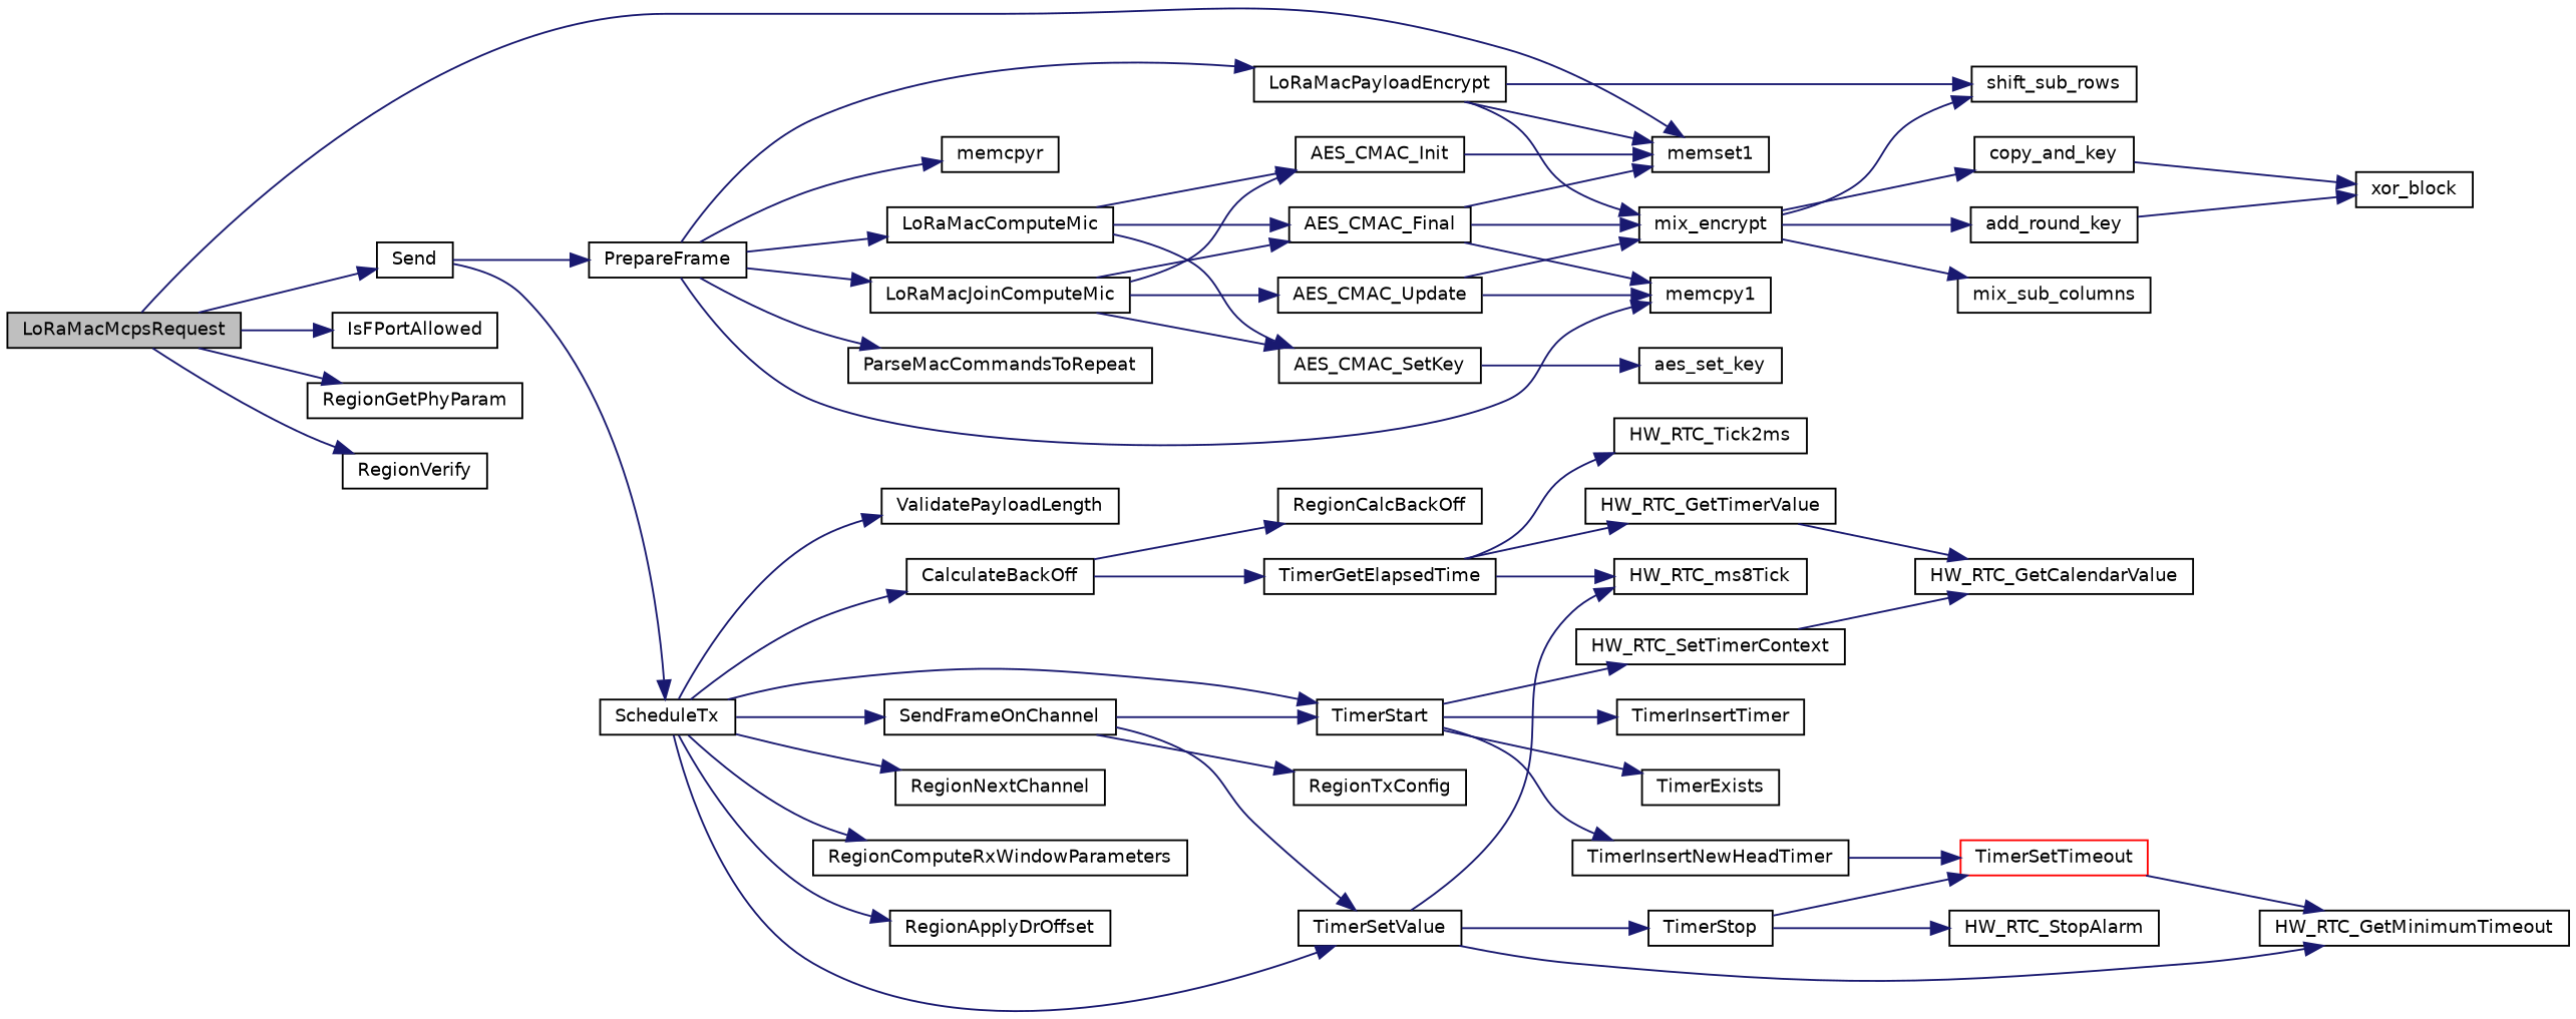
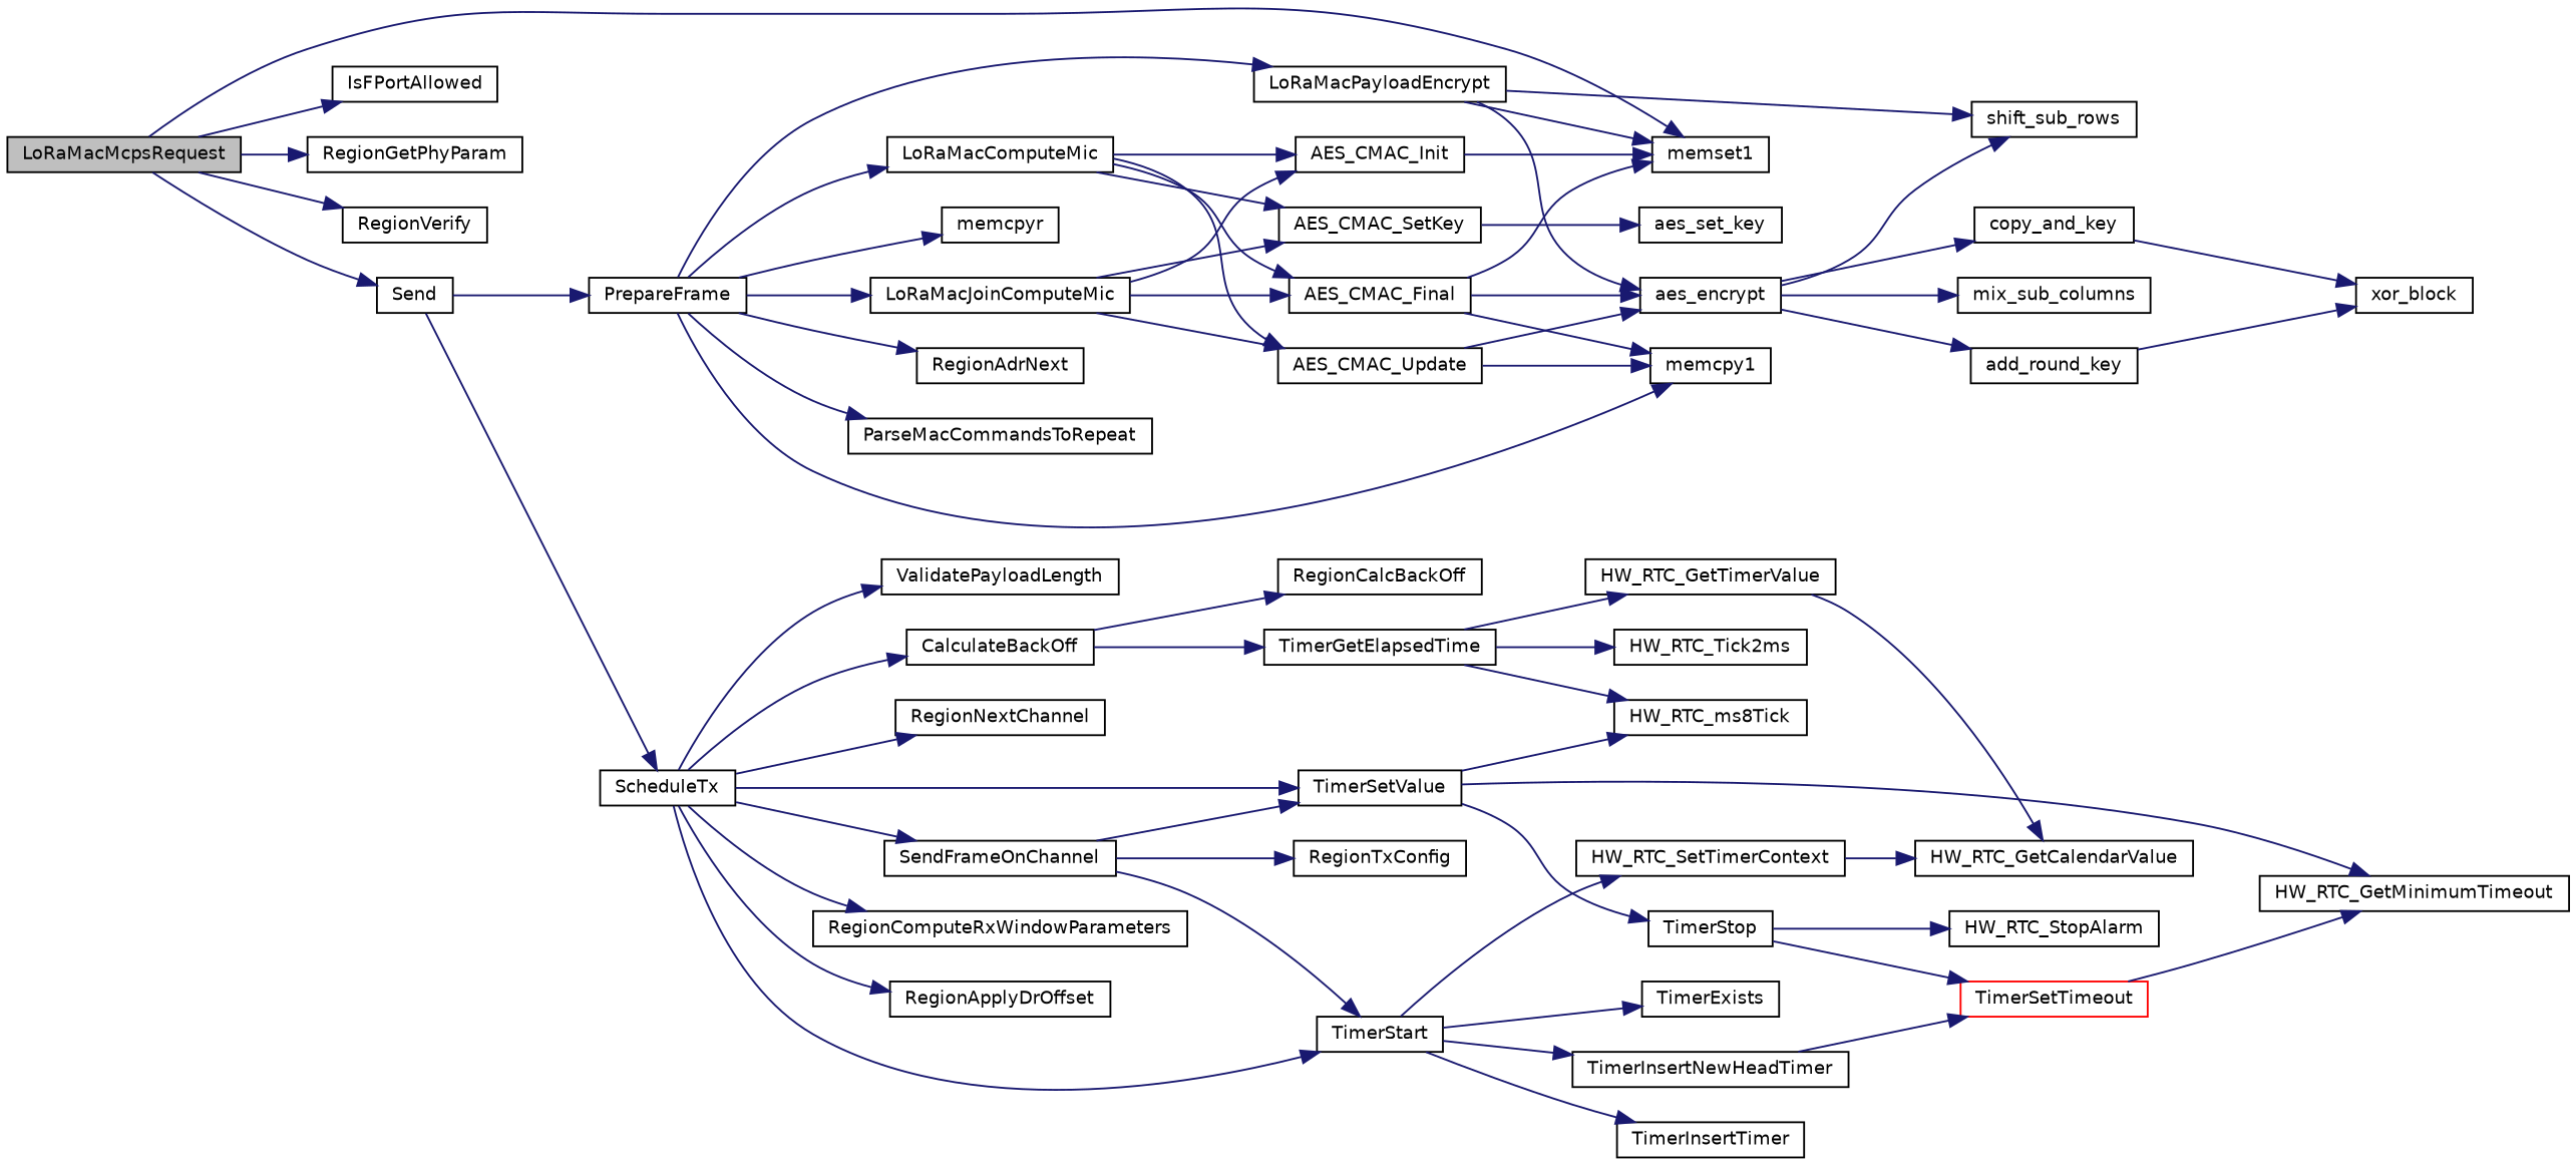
  digraph {
    rankdir=LR
    node [color=black fillcolor=white fontname=Helvetica fontsize=10 shape=record style=filled]
    edge [color=midnightblue fontname=Helvetica fontsize=10 labelfontname=Helvetica labelfontsize=10 style=solid]
    n1 [fillcolor=grey75 fontcolor=black height=0.2 label=LoRaMacMcpsRequest width=0.4]
    n2 [height=0.2 label=memset1 width=0.4]
    n3 [height=0.2 label=IsFPortAllowed width=0.4]
    n4 [height=0.2 label=RegionGetPhyParam width=0.4]
    n5 [height=0.2 label=RegionVerify width=0.4]
    n6 [height=0.2 label=Send width=0.4]
    n7 [height=0.2 label=PrepareFrame width=0.4]
    n8 [height=0.2 label=ScheduleTx width=0.4]
    n9 [height=0.2 label=memcpyr width=0.4]
    n10 [height=0.2 label=LoRaMacJoinComputeMic width=0.4]
    n11 [height=0.2 label=memcpy1 width=0.4]
+   n12 [height=0.2 label=RegionAdrNext width=0.4]
    n13 [height=0.2 label=ParseMacCommandsToRepeat width=0.4]
    n14 [height=0.2 label=LoRaMacPayloadEncrypt width=0.4]
    n15 [height=0.2 label=LoRaMacComputeMic width=0.4]
    n16 [height=0.2 label=CalculateBackOff width=0.4]
    n17 [height=0.2 label=RegionNextChannel width=0.4]
    n18 [height=0.2 label=TimerSetValue width=0.4]
    n19 [height=0.2 label=TimerStart width=0.4]
    n20 [height=0.2 label=RegionComputeRxWindowParameters width=0.4]
    n21 [height=0.2 label=RegionApplyDrOffset width=0.4]
    n22 [height=0.2 label=ValidatePayloadLength width=0.4]
    n23 [height=0.2 label=SendFrameOnChannel width=0.4]
    n24 [height=0.2 label=AES_CMAC_Init width=0.4]
    n25 [height=0.2 label=AES_CMAC_SetKey width=0.4]
    n26 [height=0.2 label=AES_CMAC_Update width=0.4]
    n27 [height=0.2 label=AES_CMAC_Final width=0.4]
-   n28 [height=0.2 label=mix_encrypt width=0.4]
+   n28 [height=0.2 label=aes_encrypt width=0.4]
    n29 [height=0.2 label=shift_sub_rows width=0.4]
    n30 [height=0.2 label=aes_set_key width=0.4]
    n31 [height=0.2 label=copy_and_key width=0.4]
    n32 [height=0.2 label=mix_sub_columns width=0.4]
    n33 [height=0.2 label=add_round_key width=0.4]
    n34 [height=0.2 label=xor_block width=0.4]
    n35 [height=0.2 label=TimerGetElapsedTime width=0.4]
    n36 [height=0.2 label=RegionCalcBackOff width=0.4]
    n37 [height=0.2 label=HW_RTC_ms8Tick width=0.4]
    n38 [height=0.2 label=TimerStop width=0.4]
    n39 [height=0.2 label=HW_RTC_GetMinimumTimeout width=0.4]
    n40 [height=0.2 label=TimerExists width=0.4]
    n41 [height=0.2 label=HW_RTC_SetTimerContext width=0.4]
    n42 [height=0.2 label=TimerInsertNewHeadTimer width=0.4]
    n43 [height=0.2 label=TimerInsertTimer width=0.4]
    n44 [height=0.2 label=RegionTxConfig width=0.4]
    n45 [height=0.2 label=HW_RTC_GetTimerValue width=0.4]
    n46 [height=0.2 label=HW_RTC_Tick2ms width=0.4]
    n47 [height=0.2 label=HW_RTC_GetCalendarValue width=0.4]
    n48 [color=red height=0.2 label=TimerSetTimeout width=0.4]
    n49 [height=0.2 label=HW_RTC_StopAlarm width=0.4]
    n1 -> n2
    n1 -> n3
    n1 -> n4
    n1 -> n5
    n1 -> n6
    n6 -> n7
    n6 -> n8
    n7 -> n9
    n7 -> n10
    n7 -> n11
+   n7 -> n12
    n7 -> n13
    n7 -> n14
    n7 -> n15
    n8 -> n16
    n8 -> n17
    n8 -> n18
    n8 -> n19
    n8 -> n20
    n8 -> n21
    n8 -> n22
    n8 -> n23
    n10 -> n24
    n10 -> n25
    n10 -> n26
    n10 -> n27
    n14 -> n2
    n14 -> n28
    n14 -> n29
    n15 -> n24
    n15 -> n25
+   n15 -> n26
    n15 -> n27
    n16 -> n35
    n16 -> n36
    n18 -> n37
    n18 -> n38
    n18 -> n39
    n19 -> n40
    n19 -> n41
    n19 -> n42
    n19 -> n43
    n23 -> n18
    n23 -> n19
    n23 -> n44
    n24 -> n2
    n25 -> n30
    n26 -> n11
    n26 -> n28
    n27 -> n2
    n27 -> n11
    n27 -> n28
    n28 -> n29
    n28 -> n31
    n28 -> n32
    n28 -> n33
    n31 -> n34
    n33 -> n34
    n35 -> n37
    n35 -> n45
    n35 -> n46
    n38 -> n48
    n38 -> n49
    n41 -> n47
    n42 -> n48
    n45 -> n47
    n48 -> n39
  }
